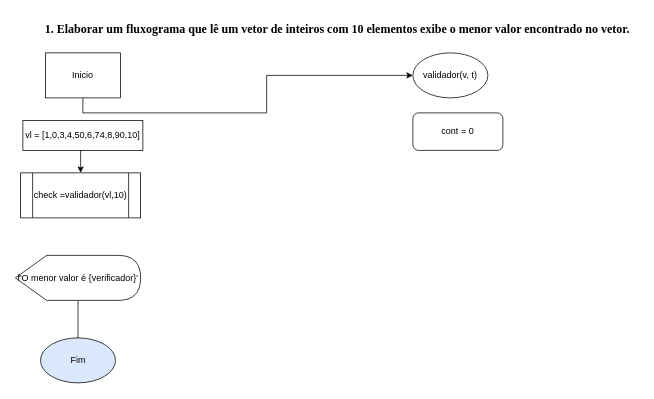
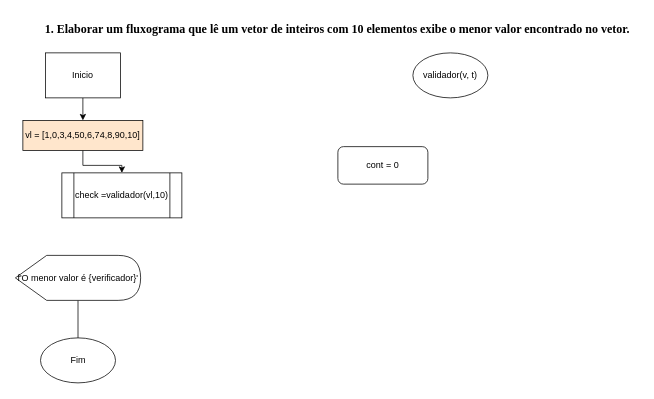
  <mxCell id="0" />
  <mxCell id="1" parent="0" />
- <mxCell id="2" style="edgeStyle=orthogonalEdgeStyle;rounded=0;orthogonalLoop=1;jettySize=auto;html=1;exitX=0.5;exitY=1;exitDx=0;exitDy=0;" edge="1" parent="1" source="3" target="9"><mxGeometry relative="1" as="geometry" /></mxCell>
+ <mxCell id="2" style="edgeStyle=orthogonalEdgeStyle;rounded=0;orthogonalLoop=1;jettySize=auto;html=1;exitX=0.5;exitY=1;exitDx=0;exitDy=0;entryX=0.5;entryY=0;entryDx=0;entryDy=0;" edge="1" parent="1" source="3" target="6"><mxGeometry relative="1" as="geometry" /></mxCell>
  <mxCell id="3" value="Inicio" style="whiteSpace=wrap;html=1;rounded=0;" vertex="1" parent="1"><mxGeometry x="60" y="70" width="100" height="60" as="geometry" /></mxCell>
  <mxCell id="4" value="&lt;ol id=&quot;docs-internal-guid-64b0cba7-7fff-91f4-a169-921dda4c9d94&quot; style=&quot;margin-top:0;margin-bottom:0;padding-inline-start:48px;&quot;&gt;&lt;li aria-level=&quot;1&quot; style=&quot;list-style-type: decimal; font-size: 12pt; font-family: Times, serif; color: rgb(0, 0, 0); background-color: transparent; font-weight: 700; font-style: normal; font-variant: normal; text-decoration: none; vertical-align: baseline; margin-left: -18pt;&quot; dir=&quot;ltr&quot;&gt;&lt;p role=&quot;presentation&quot; style=&quot;line-height:1.38;text-align: justify;margin-top:0pt;margin-bottom:10pt;&quot; dir=&quot;ltr&quot;&gt;Elaborar um fluxograma que lê um vetor de inteiros com 10 elementos exibe o menor valor encontrado no vetor.&lt;/p&gt;&lt;/li&gt;&lt;/ol&gt;" style="text;html=1;align=center;verticalAlign=middle;resizable=0;points=[];autosize=1;strokeColor=none;fillColor=none;" vertex="1" parent="1"><mxGeometry x="40" y="20" width="810" height="50" as="geometry" /></mxCell>
  <mxCell id="5" style="edgeStyle=orthogonalEdgeStyle;rounded=0;orthogonalLoop=1;jettySize=auto;html=1;exitX=0.5;exitY=1;exitDx=0;exitDy=0;entryX=0.5;entryY=0;entryDx=0;entryDy=0;" edge="1" parent="1" source="6" target="8"><mxGeometry relative="1" as="geometry" /></mxCell>
- <mxCell id="6" value="vl = [1,0,3,4,50,6,74,8,90,10]" style="rounded=0;whiteSpace=wrap;html=1;" vertex="1" parent="1"><mxGeometry x="30" y="160" width="160" height="40" as="geometry" /></mxCell>
- <mxCell id="7" value="Fim" style="ellipse;whiteSpace=wrap;html=1;fillColor=#dae8fc;" vertex="1" parent="1"><mxGeometry x="53.5" y="450" width="100" height="60" as="geometry" /></mxCell>
- <mxCell id="8" value="check =validador(vl,10)" style="shape=process;whiteSpace=wrap;html=1;backgroundOutline=1;" vertex="1" parent="1"><mxGeometry x="27" y="230" width="160" height="60" as="geometry" /></mxCell>
+ <mxCell id="6" value="vl = [1,0,3,4,50,6,74,8,90,10]" style="rounded=0;whiteSpace=wrap;html=1;fillColor=#ffe6cc;" vertex="1" parent="1"><mxGeometry x="30" y="160" width="160" height="40" as="geometry" /></mxCell>
+ <mxCell id="7" value="Fim" style="ellipse;whiteSpace=wrap;html=1;" vertex="1" parent="1"><mxGeometry x="53.5" y="450" width="100" height="60" as="geometry" /></mxCell>
+ <mxCell id="8" value="check =validador(vl,10)" style="shape=process;whiteSpace=wrap;html=1;backgroundOutline=1;" vertex="1" parent="1"><mxGeometry x="82" y="230" width="160" height="60" as="geometry" /></mxCell>
  <mxCell id="9" value="validador(v, t)" style="ellipse;whiteSpace=wrap;html=1;" vertex="1" parent="1"><mxGeometry x="550" y="70" width="100" height="60" as="geometry" /></mxCell>
  <mxCell id="10" style="edgeStyle=orthogonalEdgeStyle;rounded=0;orthogonalLoop=1;jettySize=auto;html=1;endArrow=none;" edge="1" parent="1" source="11" target="7"><mxGeometry relative="1" as="geometry" /></mxCell>
  <mxCell id="11" value="f'O menor valor é {verificador}' " style="shape=display;whiteSpace=wrap;html=1;" vertex="1" parent="1"><mxGeometry x="20" y="340" width="167" height="60" as="geometry" /></mxCell>
- <mxCell id="12" value="cont = 0" style="rounded=1;whiteSpace=wrap;html=1;" vertex="1" parent="1"><mxGeometry x="550" y="150" width="120" height="50" as="geometry" /></mxCell>
+ <mxCell id="12" value="cont = 0" style="rounded=1;whiteSpace=wrap;html=1;" vertex="1" parent="1"><mxGeometry x="450" y="195" width="120" height="50" as="geometry" /></mxCell>
